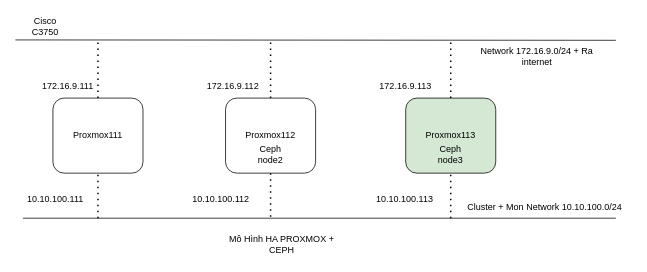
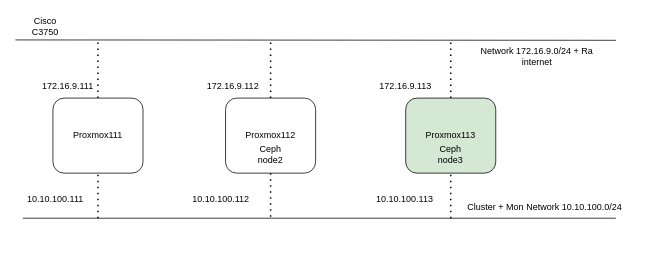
  <mxCell id="0" />
  <mxCell id="1" parent="0" />
  <mxCell id="2" value="Proxmox111" style="rounded=1;whiteSpace=wrap;html=1;" vertex="1" parent="1"><mxGeometry x="70" y="130" width="120" height="100" as="geometry" /></mxCell>
  <mxCell id="3" value="Proxmox112" style="rounded=1;whiteSpace=wrap;html=1;" vertex="1" parent="1"><mxGeometry x="300" y="130" width="120" height="100" as="geometry" /></mxCell>
  <mxCell id="4" value="Proxmox113" style="rounded=1;whiteSpace=wrap;html=1;fillColor=#d5e8d4;" vertex="1" parent="1"><mxGeometry x="540" y="130" width="120" height="100" as="geometry" /></mxCell>
  <mxCell id="5" value="Ceph node2" style="text;html=1;align=center;verticalAlign=middle;whiteSpace=wrap;rounded=0;" vertex="1" parent="1"><mxGeometry x="330" y="190" width="60" height="30" as="geometry" /></mxCell>
  <mxCell id="6" value="Ceph node3" style="text;html=1;align=center;verticalAlign=middle;whiteSpace=wrap;rounded=0;" vertex="1" parent="1"><mxGeometry x="570" y="190" width="60" height="30" as="geometry" /></mxCell>
  <mxCell id="7" value="" style="endArrow=none;dashed=1;html=1;dashPattern=1 3;strokeWidth=2;rounded=0;exitX=0.5;exitY=0;exitDx=0;exitDy=0;" edge="1" parent="1" source="2"><mxGeometry width="50" height="50" relative="1" as="geometry"><mxPoint x="130" y="120" as="sourcePoint" /><mxPoint x="130" y="50" as="targetPoint" /></mxGeometry></mxCell>
  <mxCell id="8" value="" style="endArrow=none;html=1;rounded=0;entryX=0;entryY=0.75;entryDx=0;entryDy=0;" edge="1" parent="1"><mxGeometry width="50" height="50" relative="1" as="geometry"><mxPoint x="820" y="53" as="sourcePoint" /><mxPoint y="52.5" as="targetPoint" x="20" /></mxGeometry></mxCell>
  <mxCell id="9" value="" style="endArrow=none;html=1;rounded=0;" edge="1" parent="1"><mxGeometry width="50" height="50" relative="1" as="geometry"><mxPoint x="820" y="290" as="sourcePoint" /><mxPoint x="30" y="290" as="targetPoint" /></mxGeometry></mxCell>
  <mxCell id="10" value="" style="endArrow=none;dashed=1;html=1;dashPattern=1 3;strokeWidth=2;rounded=0;exitX=0.5;exitY=0;exitDx=0;exitDy=0;" edge="1" parent="1" source="3"><mxGeometry width="50" height="50" relative="1" as="geometry"><mxPoint x="400" y="160" as="sourcePoint" /><mxPoint x="360" y="50" as="targetPoint" /></mxGeometry></mxCell>
  <mxCell id="11" value="" style="endArrow=none;dashed=1;html=1;dashPattern=1 3;strokeWidth=2;rounded=0;exitX=0.5;exitY=0;exitDx=0;exitDy=0;" edge="1" parent="1" source="4"><mxGeometry width="50" height="50" relative="1" as="geometry"><mxPoint x="400" y="160" as="sourcePoint" /><mxPoint x="600" y="50" as="targetPoint" /></mxGeometry></mxCell>
  <mxCell id="12" value="" style="endArrow=none;dashed=1;html=1;dashPattern=1 3;strokeWidth=2;rounded=0;entryX=0.5;entryY=1;entryDx=0;entryDy=0;" edge="1" parent="1" target="2"><mxGeometry width="50" height="50" relative="1" as="geometry"><mxPoint x="130" y="290" as="sourcePoint" /><mxPoint x="450" y="110" as="targetPoint" /></mxGeometry></mxCell>
  <mxCell id="13" value="" style="endArrow=none;dashed=1;html=1;dashPattern=1 3;strokeWidth=2;rounded=0;exitX=0.5;exitY=1;exitDx=0;exitDy=0;" edge="1" parent="1" source="3"><mxGeometry width="50" height="50" relative="1" as="geometry"><mxPoint x="400" y="160" as="sourcePoint" /><mxPoint x="360" y="290" as="targetPoint" /></mxGeometry></mxCell>
  <mxCell id="14" value="" style="endArrow=none;dashed=1;html=1;dashPattern=1 3;strokeWidth=2;rounded=0;entryX=0.5;entryY=1;entryDx=0;entryDy=0;" edge="1" parent="1" target="4"><mxGeometry width="50" height="50" relative="1" as="geometry"><mxPoint x="600" y="290" as="sourcePoint" /><mxPoint x="450" y="110" as="targetPoint" /></mxGeometry></mxCell>
  <mxCell id="15" value="Network 172.16.9.0/24 + Ra internet" style="text;html=1;align=center;verticalAlign=middle;whiteSpace=wrap;rounded=0;" vertex="1" parent="1"><mxGeometry x="630" y="60" width="170" height="30" as="geometry" /></mxCell>
  <mxCell id="16" value="10.10.100.111" style="text;strokeColor=none;fillColor=none;align=left;verticalAlign=middle;spacingLeft=4;spacingRight=4;overflow=hidden;points=[[0,0.5],[1,0.5]];portConstraint=eastwest;rotatable=0;whiteSpace=wrap;html=1;" vertex="1" parent="1"><mxGeometry x="30" y="250" width="90" height="30" as="geometry" /></mxCell>
  <mxCell id="17" value="Cluster + Mon Network 10.10.100.0/24" style="text;html=1;align=center;verticalAlign=middle;resizable=0;points=[];autosize=1;strokeColor=none;fillColor=none;" vertex="1" parent="1"><mxGeometry x="610" y="260" width="230" height="30" as="geometry" /></mxCell>
  <mxCell id="18" value="172.16.9.111" style="text;html=1;align=center;verticalAlign=middle;whiteSpace=wrap;rounded=0;" vertex="1" parent="1"><mxGeometry x="60" y="100" width="60" height="30" as="geometry" /></mxCell>
  <mxCell id="19" value="172.16.9.112" style="text;html=1;align=center;verticalAlign=middle;whiteSpace=wrap;rounded=0;" vertex="1" parent="1"><mxGeometry x="280" y="100" width="60" height="30" as="geometry" /></mxCell>
  <mxCell id="20" value="172.16.9.113" style="text;html=1;align=center;verticalAlign=middle;whiteSpace=wrap;rounded=0;" vertex="1" parent="1"><mxGeometry x="510" y="100" width="60" height="30" as="geometry" /></mxCell>
  <mxCell id="21" value="Cisco C3750" style="text;html=1;align=center;verticalAlign=middle;whiteSpace=wrap;rounded=0;" vertex="1" parent="1"><mxGeometry x="30" y="20" width="60" height="30" as="geometry" /></mxCell>
  <mxCell id="22" value="10.10.100.112" style="text;strokeColor=none;fillColor=none;align=left;verticalAlign=middle;spacingLeft=4;spacingRight=4;overflow=hidden;points=[[0,0.5],[1,0.5]];portConstraint=eastwest;rotatable=0;whiteSpace=wrap;html=1;" vertex="1" parent="1"><mxGeometry x="250" y="250" width="90" height="30" as="geometry" /></mxCell>
  <mxCell id="23" value="10.10.100.113" style="text;strokeColor=none;fillColor=none;align=left;verticalAlign=middle;spacingLeft=4;spacingRight=4;overflow=hidden;points=[[0,0.5],[1,0.5]];portConstraint=eastwest;rotatable=0;whiteSpace=wrap;html=1;" vertex="1" parent="1"><mxGeometry x="495" y="250" width="90" height="30" as="geometry" /></mxCell>
- <mxCell id="24" value="Mô Hình HA PROXMOX + CEPH" style="text;html=1;align=center;verticalAlign=middle;whiteSpace=wrap;rounded=0;" vertex="1" parent="1"><mxGeometry x="290" y="310" width="170" height="30" as="geometry" /></mxCell>
